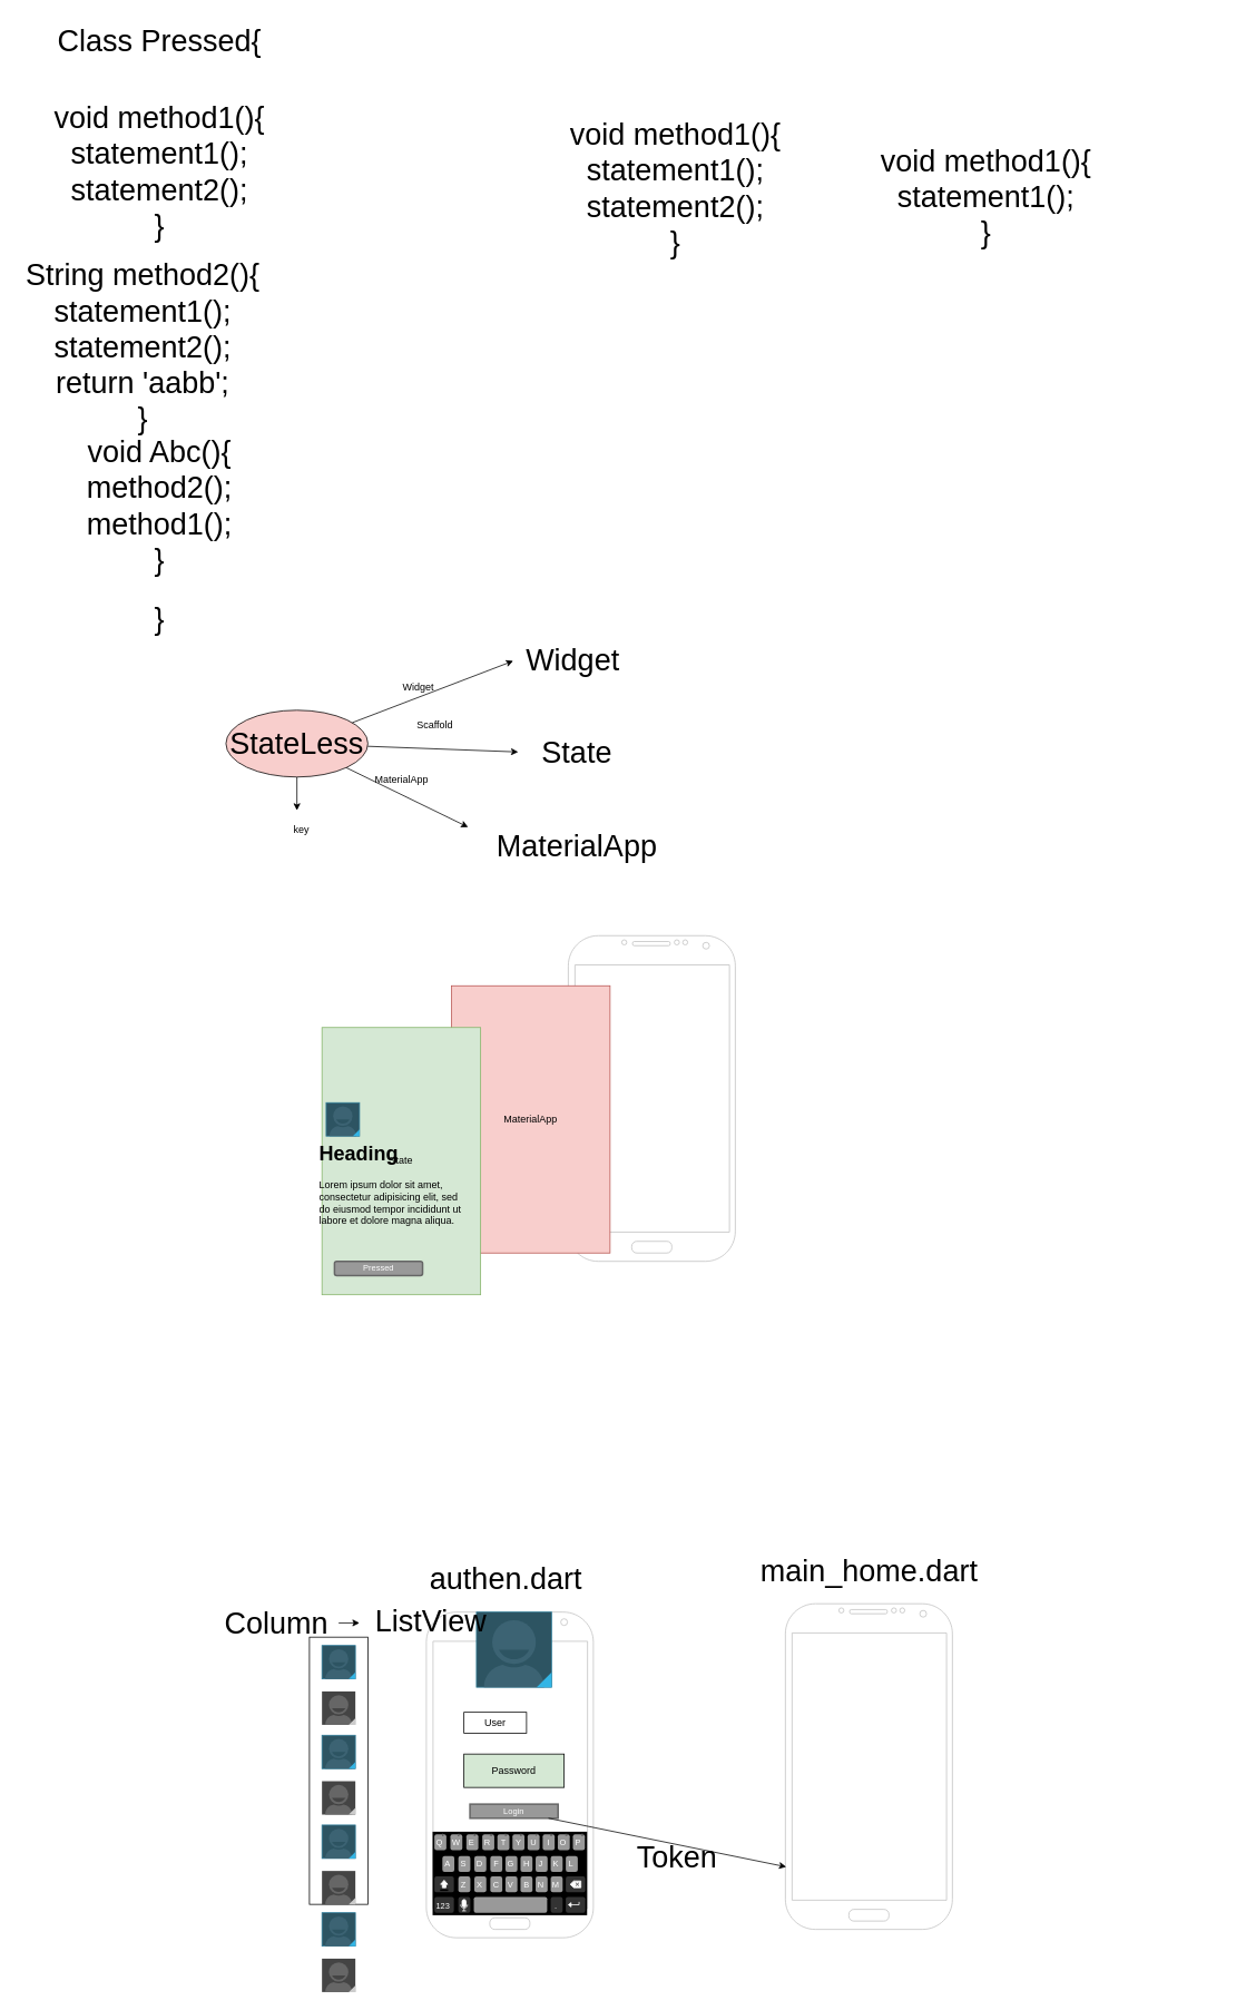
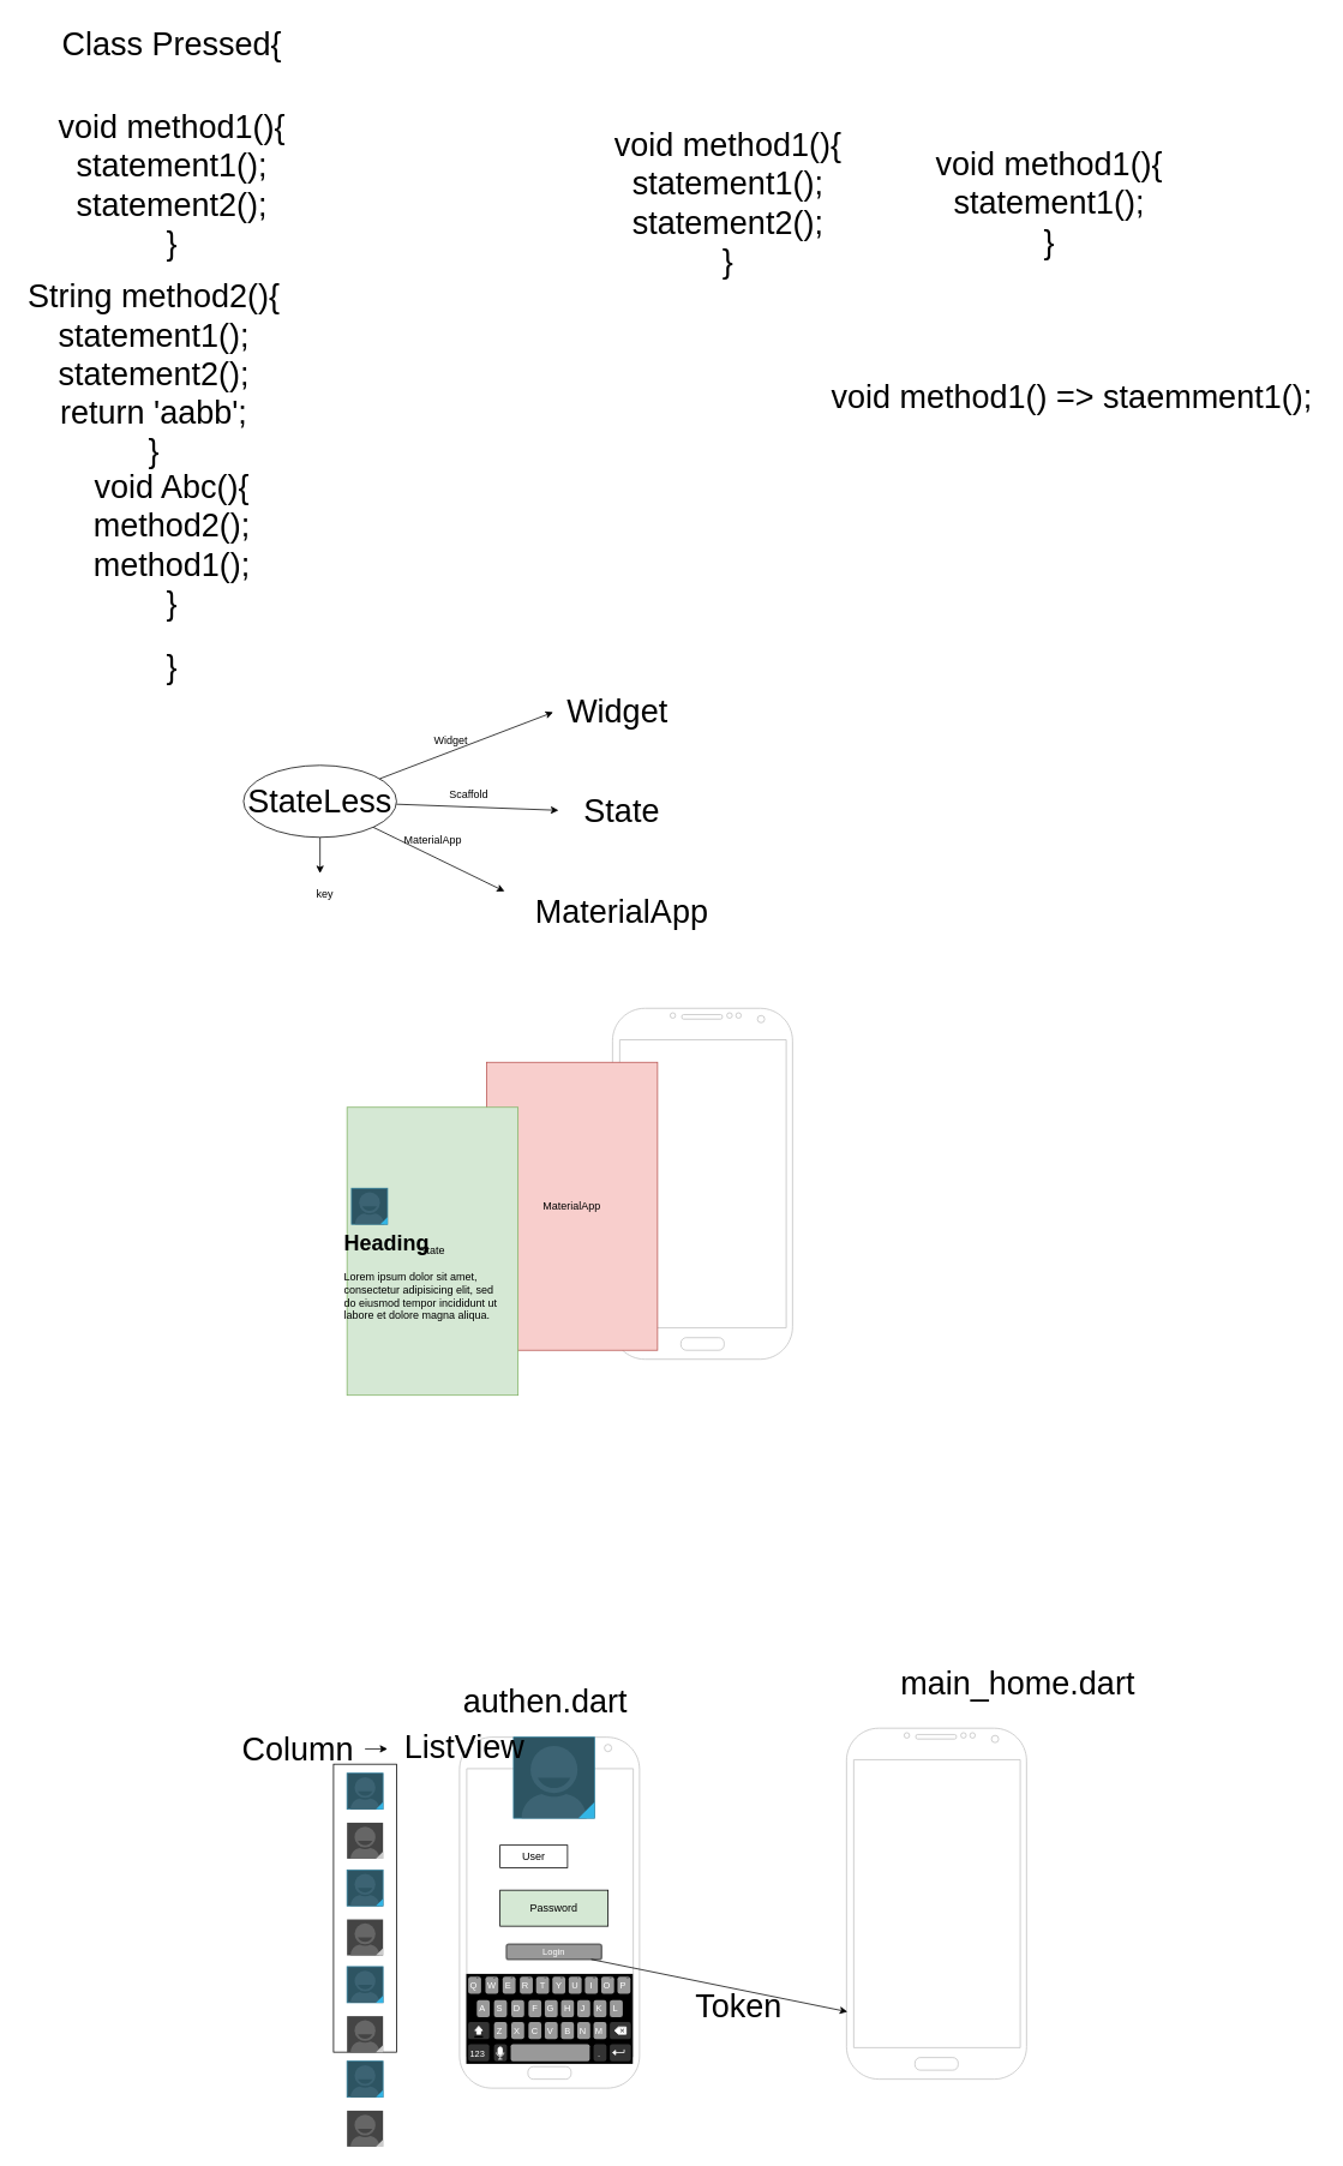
  <mxCell id="0" />
  <mxCell id="1" parent="0" />
  <mxCell id="2" value="" style="verticalLabelPosition=bottom;verticalAlign=top;html=1;shadow=0;dashed=0;strokeWidth=1;shape=mxgraph.android.phone2;strokeColor=#c0c0c0;" vertex="1" parent="1"><mxGeometry x="510" y="1930" width="200" height="390" as="geometry" /></mxCell>
  <mxCell id="3" value="" style="verticalLabelPosition=bottom;verticalAlign=top;html=1;shadow=0;dashed=0;strokeWidth=1;shape=mxgraph.android.phone2;strokeColor=#c0c0c0;" vertex="1" parent="1"><mxGeometry x="940" y="1920" width="200" height="390" as="geometry" /></mxCell>
  <mxCell id="4" value="&lt;font style=&quot;font-size: 36px;&quot;&gt;authen.dart&lt;/font&gt;" style="text;html=1;align=center;verticalAlign=middle;resizable=0;points=[];autosize=1;strokeColor=none;fillColor=none;" vertex="1" parent="1"><mxGeometry x="500" y="1860" width="210" height="60" as="geometry" /></mxCell>
- <mxCell id="5" value="&lt;font style=&quot;font-size: 36px;&quot;&gt;main_home.dart&lt;/font&gt;" style="text;html=1;align=center;verticalAlign=middle;resizable=0;points=[];autosize=1;strokeColor=none;fillColor=none;" vertex="1" parent="1"><mxGeometry x="900" y="1850" width="280" height="60" as="geometry" /></mxCell>
+ <mxCell id="5" value="&lt;font style=&quot;font-size: 36px;&quot;&gt;main_home.dart&lt;/font&gt;" style="text;html=1;align=center;verticalAlign=middle;resizable=0;points=[];autosize=1;strokeColor=none;fillColor=none;" vertex="1" parent="1"><mxGeometry x="990" y="1840" width="280" height="60" as="geometry" /></mxCell>
  <mxCell id="6" value="" style="verticalLabelPosition=bottom;verticalAlign=top;html=1;shadow=0;dashed=0;strokeWidth=1;shape=mxgraph.android.contact_badge_focused;sketch=0;" vertex="1" parent="1"><mxGeometry x="570" y="1930" width="90" height="90" as="geometry" /></mxCell>
  <mxCell id="7" value="User" style="whiteSpace=wrap;html=1;" vertex="1" parent="1"><mxGeometry x="555" y="2050" width="75" height="25" as="geometry" /></mxCell>
  <mxCell id="8" value="Password" style="whiteSpace=wrap;html=1;fillColor=#d5e8d4;" vertex="1" parent="1"><mxGeometry x="555" y="2100" width="120" height="40" as="geometry" /></mxCell>
- <mxCell id="9" value="Login" style="html=1;shadow=0;dashed=0;whiteSpace=wrap;fontSize=10;fillColor=#999999;align=center;strokeColor=#666666;fontColor=#ffffff;strokeWidth=2;rounded=0;" vertex="1" parent="1"><mxGeometry x="562.25" y="2160" width="105.5" height="16.88" as="geometry" /></mxCell>
+ <mxCell id="9" value="Login" style="rounded=1;html=1;shadow=0;dashed=0;whiteSpace=wrap;fontSize=10;fillColor=#999999;align=center;strokeColor=#666666;fontColor=#ffffff;strokeWidth=2;" vertex="1" parent="1"><mxGeometry x="562.25" y="2160" width="105.5" height="16.88" as="geometry" /></mxCell>
  <mxCell id="10" style="edgeStyle=none;html=1;entryX=0.005;entryY=0.808;entryDx=0;entryDy=0;entryPerimeter=0;" edge="1" parent="1" source="9" target="3"><mxGeometry relative="1" as="geometry" /></mxCell>
- <mxCell id="11" value="&lt;font style=&quot;font-size: 36px;&quot;&gt;Token&lt;/font&gt;" style="text;html=1;align=center;verticalAlign=middle;resizable=0;points=[];autosize=1;strokeColor=none;fillColor=none;" vertex="1" parent="1"><mxGeometry x="750" y="2193" width="120" height="60" as="geometry" /></mxCell>
+ <mxCell id="11" value="&lt;font style=&quot;font-size: 36px;&quot;&gt;Token&lt;/font&gt;" style="text;html=1;align=center;verticalAlign=middle;resizable=0;points=[];autosize=1;strokeColor=none;fillColor=none;" vertex="1" parent="1"><mxGeometry x="760" y="2198" width="120" height="60" as="geometry" /></mxCell>
  <mxCell id="12" value="" style="verticalLabelPosition=bottom;verticalAlign=top;html=1;shadow=0;dashed=0;strokeWidth=1;shape=mxgraph.android.phone2;strokeColor=#c0c0c0;" vertex="1" parent="1"><mxGeometry x="680" y="1120" width="200" height="390" as="geometry" /></mxCell>
  <mxCell id="13" value="MaterialApp" style="whiteSpace=wrap;html=1;fillColor=#f8cecc;strokeColor=#b85450;" vertex="1" parent="1"><mxGeometry x="540" y="1180" width="190" height="320" as="geometry" /></mxCell>
  <mxCell id="14" value="State" style="whiteSpace=wrap;html=1;fillColor=#d5e8d4;strokeColor=#82b366;" vertex="1" parent="1"><mxGeometry x="385" y="1230" width="190" height="320" as="geometry" /></mxCell>
  <mxCell id="15" value="" style="verticalLabelPosition=bottom;verticalAlign=top;html=1;shadow=0;dashed=0;strokeWidth=1;shape=mxgraph.android.contact_badge_focused;sketch=0;" vertex="1" parent="1"><mxGeometry x="390" y="1320" width="40" height="40" as="geometry" /></mxCell>
  <mxCell id="16" value="&lt;h1 style=&quot;margin-top: 0px;&quot;&gt;Heading&lt;/h1&gt;&lt;p&gt;Lorem ipsum dolor sit amet, consectetur adipisicing elit, sed do eiusmod tempor incididunt ut labore et dolore magna aliqua.&lt;/p&gt;" style="text;html=1;whiteSpace=wrap;overflow=hidden;rounded=0;" vertex="1" parent="1"><mxGeometry x="380" y="1360" width="180" height="120" as="geometry" /></mxCell>
- <mxCell id="17" value="Pressed" style="rounded=1;html=1;shadow=0;dashed=0;whiteSpace=wrap;fontSize=10;fillColor=#999999;align=center;strokeColor=#666666;fontColor=#ffffff;strokeWidth=2;" vertex="1" parent="1"><mxGeometry x="400" y="1510" width="105.5" height="16.88" as="geometry" /></mxCell>
  <mxCell id="18" value="&lt;font style=&quot;font-size: 36px;&quot;&gt;MaterialApp&lt;/font&gt;" style="text;html=1;align=center;verticalAlign=middle;resizable=0;points=[];autosize=1;strokeColor=none;fillColor=none;" vertex="1" parent="1"><mxGeometry x="580" y="983" width="220" height="60" as="geometry" /></mxCell>
  <mxCell id="19" value="&lt;font style=&quot;font-size: 36px;&quot;&gt;State&lt;/font&gt;" style="text;html=1;align=center;verticalAlign=middle;resizable=0;points=[];autosize=1;strokeColor=none;fillColor=none;" vertex="1" parent="1"><mxGeometry x="635" y="870" width="110" height="60" as="geometry" /></mxCell>
  <mxCell id="20" value="&lt;font style=&quot;font-size: 36px;&quot;&gt;Widget&lt;/font&gt;" style="text;html=1;align=center;verticalAlign=middle;resizable=0;points=[];autosize=1;strokeColor=none;fillColor=none;" vertex="1" parent="1"><mxGeometry x="615" y="760" width="140" height="60" as="geometry" /></mxCell>
  <mxCell id="21" style="edgeStyle=none;html=1;" edge="1" parent="1" source="24"><mxGeometry relative="1" as="geometry"><mxPoint x="560" y="990" as="targetPoint" /></mxGeometry></mxCell>
  <mxCell id="22" style="edgeStyle=none;html=1;" edge="1" parent="1" source="24"><mxGeometry relative="1" as="geometry"><mxPoint x="620" y="900" as="targetPoint" /></mxGeometry></mxCell>
  <mxCell id="23" style="edgeStyle=none;html=1;" edge="1" parent="1" source="24"><mxGeometry relative="1" as="geometry"><mxPoint x="355" y="970" as="targetPoint" /></mxGeometry></mxCell>
- <mxCell id="24" value="&lt;font style=&quot;font-size: 36px;&quot;&gt;StateLess&lt;/font&gt;" style="ellipse;whiteSpace=wrap;html=1;fillColor=#f8cecc;" vertex="1" parent="1"><mxGeometry x="270" y="850" width="170" height="80" as="geometry" /></mxCell>
+ <mxCell id="24" value="&lt;font style=&quot;font-size: 36px;&quot;&gt;StateLess&lt;/font&gt;" style="ellipse;whiteSpace=wrap;html=1;" vertex="1" parent="1"><mxGeometry x="270" y="850" width="170" height="80" as="geometry" /></mxCell>
  <mxCell id="25" style="edgeStyle=none;html=1;entryX=-0.007;entryY=0.517;entryDx=0;entryDy=0;entryPerimeter=0;" edge="1" parent="1" source="24" target="20"><mxGeometry relative="1" as="geometry" /></mxCell>
  <mxCell id="26" value="MaterialApp" style="text;html=1;align=center;verticalAlign=middle;resizable=0;points=[];autosize=1;strokeColor=none;fillColor=none;" vertex="1" parent="1"><mxGeometry x="435" y="918" width="90" height="30" as="geometry" /></mxCell>
- <mxCell id="27" value="Scaffold" style="text;html=1;align=center;verticalAlign=middle;resizable=0;points=[];autosize=1;strokeColor=none;fillColor=none;" vertex="1" parent="1"><mxGeometry x="485" y="853" width="70" height="30" as="geometry" /></mxCell>
+ <mxCell id="27" value="Scaffold" style="text;html=1;align=center;verticalAlign=middle;resizable=0;points=[];autosize=1;strokeColor=none;fillColor=none;" vertex="1" parent="1"><mxGeometry x="485" y="868" width="70" height="30" as="geometry" /></mxCell>
  <mxCell id="28" value="Widget" style="text;html=1;align=center;verticalAlign=middle;resizable=0;points=[];autosize=1;strokeColor=none;fillColor=none;" vertex="1" parent="1"><mxGeometry x="470" y="808" width="60" height="30" as="geometry" /></mxCell>
  <mxCell id="29" value="&lt;font style=&quot;font-size: 36px;&quot;&gt;void method1(){&lt;/font&gt;&lt;div&gt;&lt;font style=&quot;font-size: 36px;&quot;&gt;statement1();&lt;/font&gt;&lt;/div&gt;&lt;div&gt;&lt;font style=&quot;font-size: 36px;&quot;&gt;statement2();&lt;/font&gt;&lt;/div&gt;&lt;div&gt;&lt;font style=&quot;font-size: 36px;&quot;&gt;}&lt;/font&gt;&lt;/div&gt;" style="text;html=1;align=center;verticalAlign=middle;resizable=0;points=[];autosize=1;strokeColor=none;fillColor=none;" vertex="1" parent="1"><mxGeometry x="50" y="110" width="280" height="190" as="geometry" /></mxCell>
  <mxCell id="30" value="&lt;font style=&quot;font-size: 36px;&quot;&gt;String method2(){&lt;/font&gt;&lt;div&gt;&lt;font style=&quot;font-size: 36px;&quot;&gt;statement1();&lt;/font&gt;&lt;/div&gt;&lt;div&gt;&lt;font style=&quot;font-size: 36px;&quot;&gt;statement2();&lt;/font&gt;&lt;/div&gt;&lt;div&gt;&lt;font style=&quot;font-size: 36px;&quot;&gt;return 'aabb';&lt;/font&gt;&lt;/div&gt;&lt;div&gt;&lt;font style=&quot;font-size: 36px;&quot;&gt;}&lt;/font&gt;&lt;/div&gt;" style="text;html=1;align=center;verticalAlign=middle;resizable=0;points=[];autosize=1;strokeColor=none;fillColor=none;" vertex="1" parent="1"><mxGeometry x="20" y="300" width="300" height="230" as="geometry" /></mxCell>
  <mxCell id="31" value="&lt;font style=&quot;font-size: 36px;&quot;&gt;Class Pressed{&lt;/font&gt;&lt;div&gt;&lt;font style=&quot;font-size: 36px;&quot;&gt;&lt;br&gt;&lt;/font&gt;&lt;/div&gt;&lt;div&gt;&lt;font style=&quot;font-size: 36px;&quot;&gt;&lt;br&gt;&lt;/font&gt;&lt;/div&gt;&lt;div&gt;&lt;font style=&quot;font-size: 36px;&quot;&gt;&lt;br&gt;&lt;/font&gt;&lt;/div&gt;&lt;div&gt;&lt;font style=&quot;font-size: 36px;&quot;&gt;&lt;br&gt;&lt;/font&gt;&lt;/div&gt;&lt;div&gt;&lt;br&gt;&lt;/div&gt;&lt;div&gt;&lt;br&gt;&lt;/div&gt;&lt;div&gt;&lt;br&gt;&lt;/div&gt;&lt;div&gt;&lt;br&gt;&lt;/div&gt;&lt;div&gt;&lt;br&gt;&lt;/div&gt;&lt;div&gt;&lt;br&gt;&lt;/div&gt;&lt;div&gt;&lt;br&gt;&lt;/div&gt;&lt;div&gt;&lt;br&gt;&lt;/div&gt;&lt;div&gt;&lt;br&gt;&lt;/div&gt;&lt;div&gt;&lt;br&gt;&lt;/div&gt;&lt;div&gt;&lt;br&gt;&lt;/div&gt;&lt;div&gt;&lt;br&gt;&lt;/div&gt;&lt;div&gt;&lt;br&gt;&lt;/div&gt;&lt;div&gt;&lt;br&gt;&lt;/div&gt;&lt;div&gt;&lt;br&gt;&lt;/div&gt;&lt;div&gt;&lt;br&gt;&lt;/div&gt;&lt;div&gt;&lt;br&gt;&lt;/div&gt;&lt;div&gt;&lt;br&gt;&lt;/div&gt;&lt;div&gt;&lt;br&gt;&lt;/div&gt;&lt;div&gt;&lt;br&gt;&lt;/div&gt;&lt;div&gt;&lt;br&gt;&lt;/div&gt;&lt;div&gt;&lt;br&gt;&lt;/div&gt;&lt;div&gt;&lt;br&gt;&lt;/div&gt;&lt;div&gt;&lt;br&gt;&lt;/div&gt;&lt;div&gt;&lt;font style=&quot;font-size: 36px;&quot;&gt;&lt;br&gt;&lt;/font&gt;&lt;/div&gt;&lt;div&gt;&lt;font style=&quot;font-size: 36px;&quot;&gt;&lt;br&gt;&lt;/font&gt;&lt;/div&gt;&lt;div&gt;&lt;font style=&quot;font-size: 36px;&quot;&gt;&lt;br&gt;&lt;/font&gt;&lt;/div&gt;&lt;div&gt;&lt;font style=&quot;font-size: 36px;&quot;&gt;}&lt;/font&gt;&lt;/div&gt;" style="text;html=1;align=center;verticalAlign=middle;resizable=0;points=[];autosize=1;strokeColor=none;fillColor=none;" vertex="1" parent="1"><mxGeometry x="90" y="20" width="200" height="750" as="geometry" /></mxCell>
  <mxCell id="32" value="&lt;font style=&quot;font-size: 36px;&quot;&gt;void Abc(){&lt;/font&gt;&lt;div&gt;&lt;font style=&quot;font-size: 36px;&quot;&gt;method2();&lt;/font&gt;&lt;/div&gt;&lt;div&gt;&lt;font style=&quot;font-size: 36px;&quot;&gt;method1();&lt;/font&gt;&lt;/div&gt;&lt;div&gt;&lt;font style=&quot;font-size: 36px;&quot;&gt;}&lt;/font&gt;&lt;/div&gt;" style="text;html=1;align=center;verticalAlign=middle;resizable=0;points=[];autosize=1;strokeColor=none;fillColor=none;" vertex="1" parent="1"><mxGeometry x="90" y="510" width="200" height="190" as="geometry" /></mxCell>
  <mxCell id="33" value="" style="whiteSpace=wrap;html=1;" vertex="1" parent="1"><mxGeometry x="370" y="1960" width="70" height="320" as="geometry" /></mxCell>
  <mxCell id="34" value="" style="verticalLabelPosition=bottom;verticalAlign=top;html=1;shadow=0;dashed=0;strokeWidth=1;shape=mxgraph.android.contact_badge_focused;sketch=0;" vertex="1" parent="1"><mxGeometry x="385" y="1970" width="40" height="40" as="geometry" /></mxCell>
  <mxCell id="35" value="" style="verticalLabelPosition=bottom;verticalAlign=top;html=1;shadow=0;dashed=0;strokeWidth=1;shape=mxgraph.android.contact_badge_normal;sketch=0;" vertex="1" parent="1"><mxGeometry x="385" y="2025" width="40" height="40" as="geometry" /></mxCell>
  <mxCell id="36" style="edgeStyle=none;html=1;" edge="1" parent="1" source="37"><mxGeometry relative="1" as="geometry"><mxPoint x="430" y="1943" as="targetPoint" /></mxGeometry></mxCell>
  <mxCell id="37" value="&lt;font style=&quot;font-size: 36px;&quot;&gt;Column&lt;/font&gt;" style="text;html=1;align=center;verticalAlign=middle;resizable=0;points=[];autosize=1;strokeColor=none;fillColor=none;" vertex="1" parent="1"><mxGeometry x="255" y="1913" width="150" height="60" as="geometry" /></mxCell>
  <mxCell id="38" value="" style="verticalLabelPosition=bottom;verticalAlign=top;html=1;shadow=0;dashed=0;strokeWidth=1;shape=mxgraph.android.contact_badge_focused;sketch=0;" vertex="1" parent="1"><mxGeometry x="385" y="2077.5" width="40" height="40" as="geometry" /></mxCell>
  <mxCell id="39" value="" style="verticalLabelPosition=bottom;verticalAlign=top;html=1;shadow=0;dashed=0;strokeWidth=1;shape=mxgraph.android.contact_badge_normal;sketch=0;" vertex="1" parent="1"><mxGeometry x="385" y="2132.5" width="40" height="40" as="geometry" /></mxCell>
  <mxCell id="40" value="" style="verticalLabelPosition=bottom;verticalAlign=top;html=1;shadow=0;dashed=0;strokeWidth=1;shape=mxgraph.android.contact_badge_focused;sketch=0;" vertex="1" parent="1"><mxGeometry x="385" y="2185" width="40" height="40" as="geometry" /></mxCell>
  <mxCell id="41" value="" style="verticalLabelPosition=bottom;verticalAlign=top;html=1;shadow=0;dashed=0;strokeWidth=1;shape=mxgraph.android.contact_badge_normal;sketch=0;" vertex="1" parent="1"><mxGeometry x="385" y="2240" width="40" height="40" as="geometry" /></mxCell>
  <mxCell id="42" value="" style="verticalLabelPosition=bottom;verticalAlign=top;html=1;shadow=0;dashed=0;strokeWidth=1;shape=mxgraph.android.contact_badge_focused;sketch=0;" vertex="1" parent="1"><mxGeometry x="385" y="2290" width="40" height="40" as="geometry" /></mxCell>
  <mxCell id="43" value="" style="verticalLabelPosition=bottom;verticalAlign=top;html=1;shadow=0;dashed=0;strokeWidth=1;shape=mxgraph.android.contact_badge_normal;sketch=0;" vertex="1" parent="1"><mxGeometry x="385" y="2345" width="40" height="40" as="geometry" /></mxCell>
  <mxCell id="44" value="&lt;span style=&quot;font-size: 36px;&quot;&gt;ListView&lt;/span&gt;" style="text;html=1;align=center;verticalAlign=middle;resizable=0;points=[];autosize=1;strokeColor=none;fillColor=none;" vertex="1" parent="1"><mxGeometry x="435" y="1910" width="160" height="60" as="geometry" /></mxCell>
  <mxCell id="45" value="" style="verticalLabelPosition=bottom;verticalAlign=top;html=1;shadow=0;dashed=0;strokeWidth=1;shape=mxgraph.android.keyboard;sketch=0;" vertex="1" parent="1"><mxGeometry x="517.5" y="2193" width="185" height="100" as="geometry" /></mxCell>
  <mxCell id="46" value="key" style="text;html=1;align=center;verticalAlign=middle;resizable=0;points=[];autosize=1;strokeColor=none;fillColor=none;" vertex="1" parent="1"><mxGeometry x="340" y="978" width="40" height="30" as="geometry" /></mxCell>
  <mxCell id="47" value="&lt;font style=&quot;font-size: 36px;&quot;&gt;void method1(){&lt;/font&gt;&lt;div&gt;&lt;font style=&quot;font-size: 36px;&quot;&gt;statement1();&lt;/font&gt;&lt;/div&gt;&lt;div&gt;&lt;font style=&quot;font-size: 36px;&quot;&gt;statement2();&lt;/font&gt;&lt;/div&gt;&lt;div&gt;&lt;font style=&quot;font-size: 36px;&quot;&gt;}&lt;/font&gt;&lt;/div&gt;" style="text;html=1;align=center;verticalAlign=middle;resizable=0;points=[];autosize=1;strokeColor=none;fillColor=none;" vertex="1" parent="1"><mxGeometry x="667.75" y="130" width="280" height="190" as="geometry" /></mxCell>
- <mxCell id="48" value="&lt;font style=&quot;font-size: 36px;&quot;&gt;void method1(){&lt;/font&gt;&lt;div&gt;&lt;font style=&quot;font-size: 36px;&quot;&gt;statement1();&lt;/font&gt;&lt;/div&gt;&lt;div&gt;&lt;font style=&quot;font-size: 36px;&quot;&gt;}&lt;/font&gt;&lt;/div&gt;" style="text;html=1;align=center;verticalAlign=middle;resizable=0;points=[];autosize=1;strokeColor=none;fillColor=none;" vertex="1" parent="1"><mxGeometry x="1040" y="165" width="280" height="140" as="geometry" /></mxCell>
+ <mxCell id="48" value="&lt;font style=&quot;font-size: 36px;&quot;&gt;void method1(){&lt;/font&gt;&lt;div&gt;&lt;font style=&quot;font-size: 36px;&quot;&gt;statement1();&lt;/font&gt;&lt;/div&gt;&lt;div&gt;&lt;font style=&quot;font-size: 36px;&quot;&gt;}&lt;/font&gt;&lt;/div&gt;" style="text;html=1;align=center;verticalAlign=middle;resizable=0;points=[];autosize=1;strokeColor=none;fillColor=none;" vertex="1" parent="1"><mxGeometry x="1025" y="155" width="280" height="140" as="geometry" /></mxCell>
+ <mxCell id="49" value="&lt;font style=&quot;font-size: 36px;&quot;&gt;void method1() =&amp;gt; staemment1();&lt;/font&gt;" style="text;html=1;align=center;verticalAlign=middle;resizable=0;points=[];autosize=1;strokeColor=none;fillColor=none;" vertex="1" parent="1"><mxGeometry x="910" y="410" width="560" height="60" as="geometry" /></mxCell>
